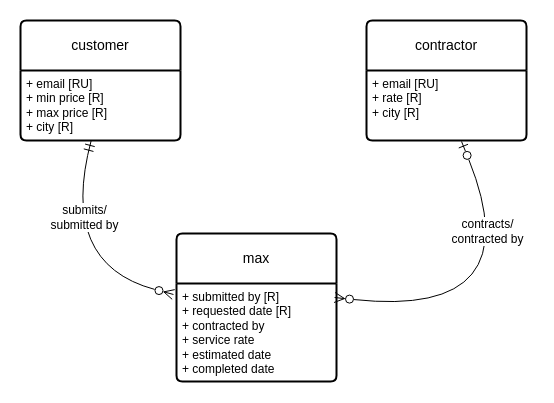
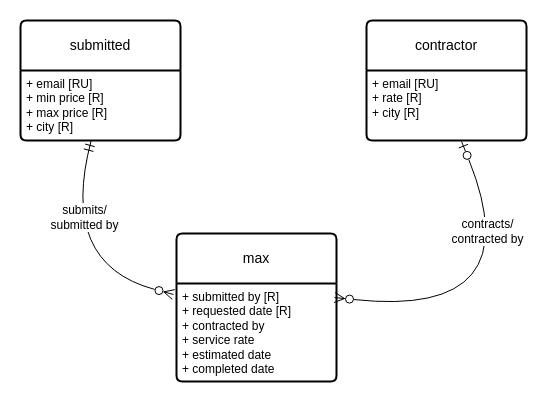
  <mxCell id="0" />
  <mxCell id="1" parent="0" />
- <mxCell id="2" value="customer" style="swimlane;childLayout=stackLayout;horizontal=1;startSize=50;horizontalStack=0;rounded=1;fontSize=14;fontStyle=0;strokeWidth=2;resizeParent=0;resizeLast=1;shadow=0;dashed=0;align=center;arcSize=4;whiteSpace=wrap;html=1;" vertex="1" parent="1"><mxGeometry x="20" y="20" width="160" height="120" as="geometry" /></mxCell>
+ <mxCell id="2" value="submitted" style="swimlane;childLayout=stackLayout;horizontal=1;startSize=50;horizontalStack=0;rounded=1;fontSize=14;fontStyle=0;strokeWidth=2;resizeParent=0;resizeLast=1;shadow=0;dashed=0;align=center;arcSize=4;whiteSpace=wrap;html=1;" vertex="1" parent="1"><mxGeometry x="20" y="20" width="160" height="120" as="geometry" /></mxCell>
  <mxCell id="3" value="+ email [RU]&lt;br&gt;+ min price [R]&lt;br&gt;+ max price [R]&lt;br&gt;+ city [R]" style="align=left;strokeColor=none;fillColor=none;spacingLeft=4;fontSize=12;verticalAlign=top;resizable=0;rotatable=0;part=1;html=1;" vertex="1" parent="2"><mxGeometry y="50" width="160" height="70" as="geometry" /></mxCell>
  <mxCell id="4" value="contractor" style="swimlane;childLayout=stackLayout;horizontal=1;startSize=50;horizontalStack=0;rounded=1;fontSize=14;fontStyle=0;strokeWidth=2;resizeParent=0;resizeLast=1;shadow=0;dashed=0;align=center;arcSize=4;whiteSpace=wrap;html=1;" vertex="1" parent="1"><mxGeometry x="366" y="20" width="160" height="120" as="geometry" /></mxCell>
  <mxCell id="5" value="+ email [RU]&lt;br&gt;+ rate [R]&lt;br&gt;+ city [R]" style="align=left;strokeColor=none;fillColor=none;spacingLeft=4;fontSize=12;verticalAlign=top;resizable=0;rotatable=0;part=1;html=1;" vertex="1" parent="4"><mxGeometry y="50" width="160" height="70" as="geometry" /></mxCell>
  <mxCell id="6" value="max" style="swimlane;childLayout=stackLayout;horizontal=1;startSize=50;horizontalStack=0;rounded=1;fontSize=14;fontStyle=0;strokeWidth=2;resizeParent=0;resizeLast=1;shadow=0;dashed=0;align=center;arcSize=4;whiteSpace=wrap;html=1;" vertex="1" parent="1"><mxGeometry x="176" y="233" width="160" height="148" as="geometry" /></mxCell>
  <mxCell id="7" value="+ submitted by [R]&lt;br&gt;+ requested date [R]&lt;br&gt;+ contracted by&amp;nbsp;&lt;br&gt;+ service rate&lt;br&gt;+ estimated date&lt;br&gt;+ completed date" style="align=left;strokeColor=none;fillColor=none;spacingLeft=4;fontSize=12;verticalAlign=top;resizable=0;rotatable=0;part=1;html=1;" vertex="1" parent="6"><mxGeometry y="50" width="160" height="98" as="geometry" /></mxCell>
  <mxCell id="8" style="edgeStyle=none;curved=1;rounded=0;orthogonalLoop=1;jettySize=auto;html=1;entryX=-0.019;entryY=0.112;entryDx=0;entryDy=0;entryPerimeter=0;fontSize=12;startSize=8;endSize=8;endArrow=ERzeroToMany;endFill=0;startArrow=ERmandOne;startFill=0;" edge="1" parent="1" source="3" target="7"><mxGeometry relative="1" as="geometry"><Array as="points"><mxPoint x="58" y="263" /></Array></mxGeometry></mxCell>
  <mxCell id="9" value="submits/&lt;br&gt;submitted by" style="edgeLabel;html=1;align=center;verticalAlign=middle;resizable=0;points=[];fontSize=12;" vertex="1" connectable="0" parent="8"><mxGeometry x="-0.382" y="13" relative="1" as="geometry"><mxPoint as="offset" /></mxGeometry></mxCell>
  <mxCell id="10" style="edgeStyle=none;curved=1;rounded=0;orthogonalLoop=1;jettySize=auto;html=1;entryX=0.594;entryY=1.014;entryDx=0;entryDy=0;entryPerimeter=0;fontSize=12;startSize=8;endSize=8;exitX=0.988;exitY=0.143;exitDx=0;exitDy=0;exitPerimeter=0;endArrow=ERzeroToOne;endFill=0;startArrow=ERzeroToMany;startFill=0;" edge="1" parent="1" source="7" target="5"><mxGeometry relative="1" as="geometry"><Array as="points"><mxPoint x="532" y="318" /></Array></mxGeometry></mxCell>
  <mxCell id="11" value="contracts/&lt;br&gt;contracted by" style="edgeLabel;html=1;align=center;verticalAlign=middle;resizable=0;points=[];fontSize=12;" vertex="1" connectable="0" parent="10"><mxGeometry x="0.524" y="10" relative="1" as="geometry"><mxPoint as="offset" /></mxGeometry></mxCell>
